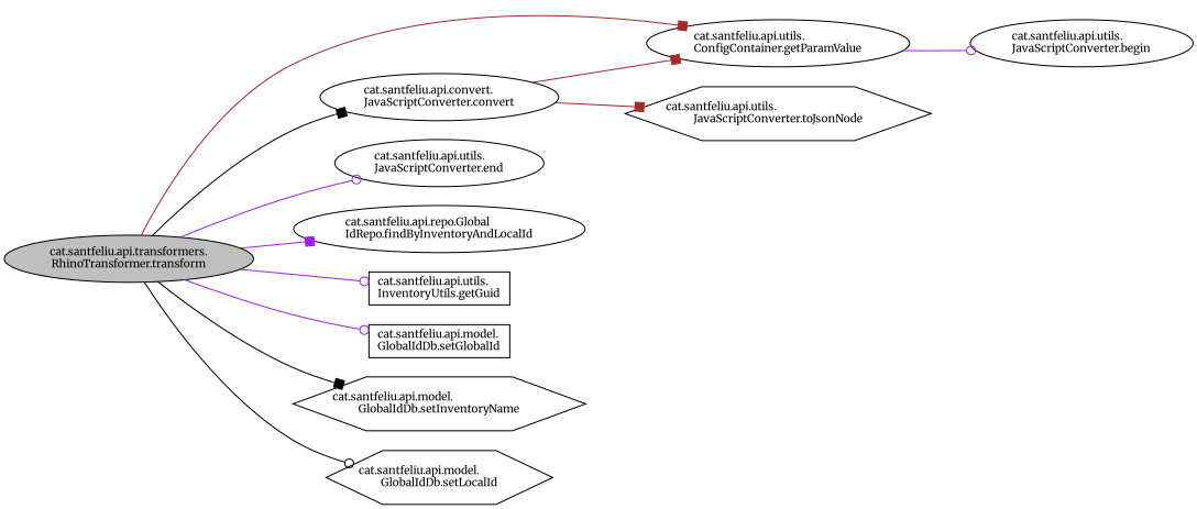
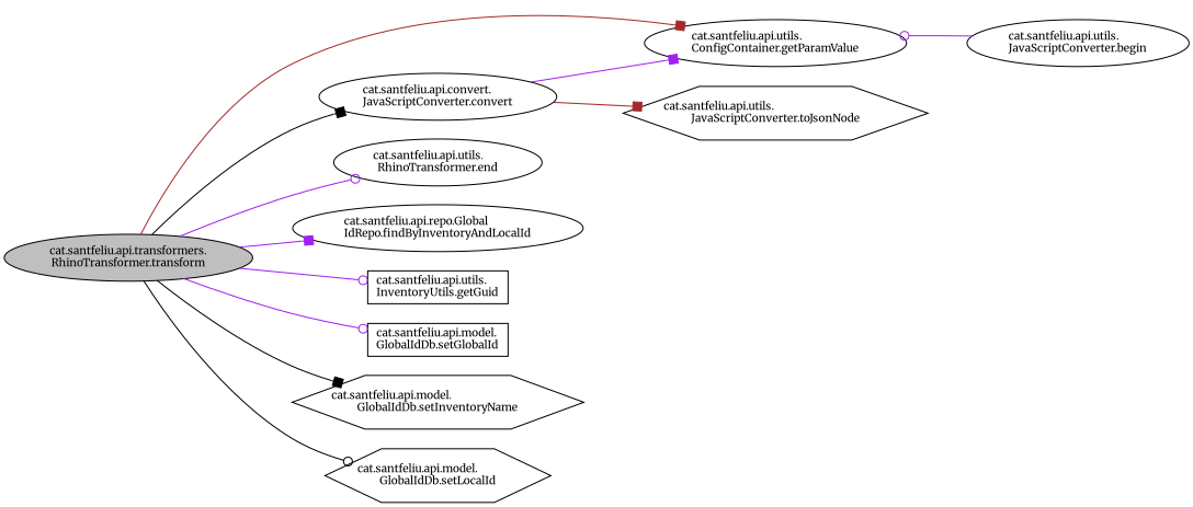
  digraph {
    fontname=Merriweather
    rankdir=LR
    node [color=black fillcolor=white fontname=Merriweather fontsize=10 shape=ellipse style=filled]
    edge [arrowhead=box color=purple fontname=Merriweather fontsize=10 labelfontname=Helvetica labelfontsize=10 style=solid]
    n1 [fillcolor=grey75 fontcolor=black height=0.2 label="cat.santfeliu.api.transformers.\lRhinoTransformer.transform" width=0.4]
    n2 [height=0.2 label="cat.santfeliu.api.utils.\lConfigContainer.getParamValue" width=0.4]
    n3 [height=0.2 label="cat.santfeliu.api.convert.\lJavaScriptConverter.convert" width=0.4]
-   n4 [height=0.2 label="cat.santfeliu.api.utils.\lJavaScriptConverter.end" width=0.4]
+   n4 [height=0.2 label="cat.santfeliu.api.utils.\lRhinoTransformer.end" width=0.4]
    n5 [height=0.2 label="cat.santfeliu.api.repo.Global\lIdRepo.findByInventoryAndLocalId" width=0.4]
    n6 [height=0.2 label="cat.santfeliu.api.utils.\lInventoryUtils.getGuid" shape=box width=0.4]
    n7 [height=0.2 label="cat.santfeliu.api.model.\lGlobalIdDb.setGlobalId" shape=box width=0.4]
    n8 [height=0.2 label="cat.santfeliu.api.model.\lGlobalIdDb.setInventoryName" shape=hexagon width=0.4]
    n9 [height=0.2 label="cat.santfeliu.api.model.\lGlobalIdDb.setLocalId" shape=hexagon width=0.4]
    n10 [height=0.2 label="cat.santfeliu.api.utils.\lJavaScriptConverter.begin" width=0.4]
    n11 [height=0.2 label="cat.santfeliu.api.utils.\lJavaScriptConverter.toJsonNode" shape=hexagon width=0.4]
    n1 -> n2 [color=brown]
    n1 -> n3 [color=black]
    n1 -> n4 [arrowhead=odot]
    n1 -> n5
    n1 -> n6 [arrowhead=odot]
    n1 -> n7 [arrowhead=odot]
    n1 -> n8 [color=black]
    n1 -> n9 [arrowhead=odot color=black]
-   n3 -> n2 [color=brown]
+   n3 -> n2
    n3 -> n11 [color=brown]
-   n2 -> n10 [arrowhead=odot]
+   n10 -> n2 [arrowhead=odot]
  }
